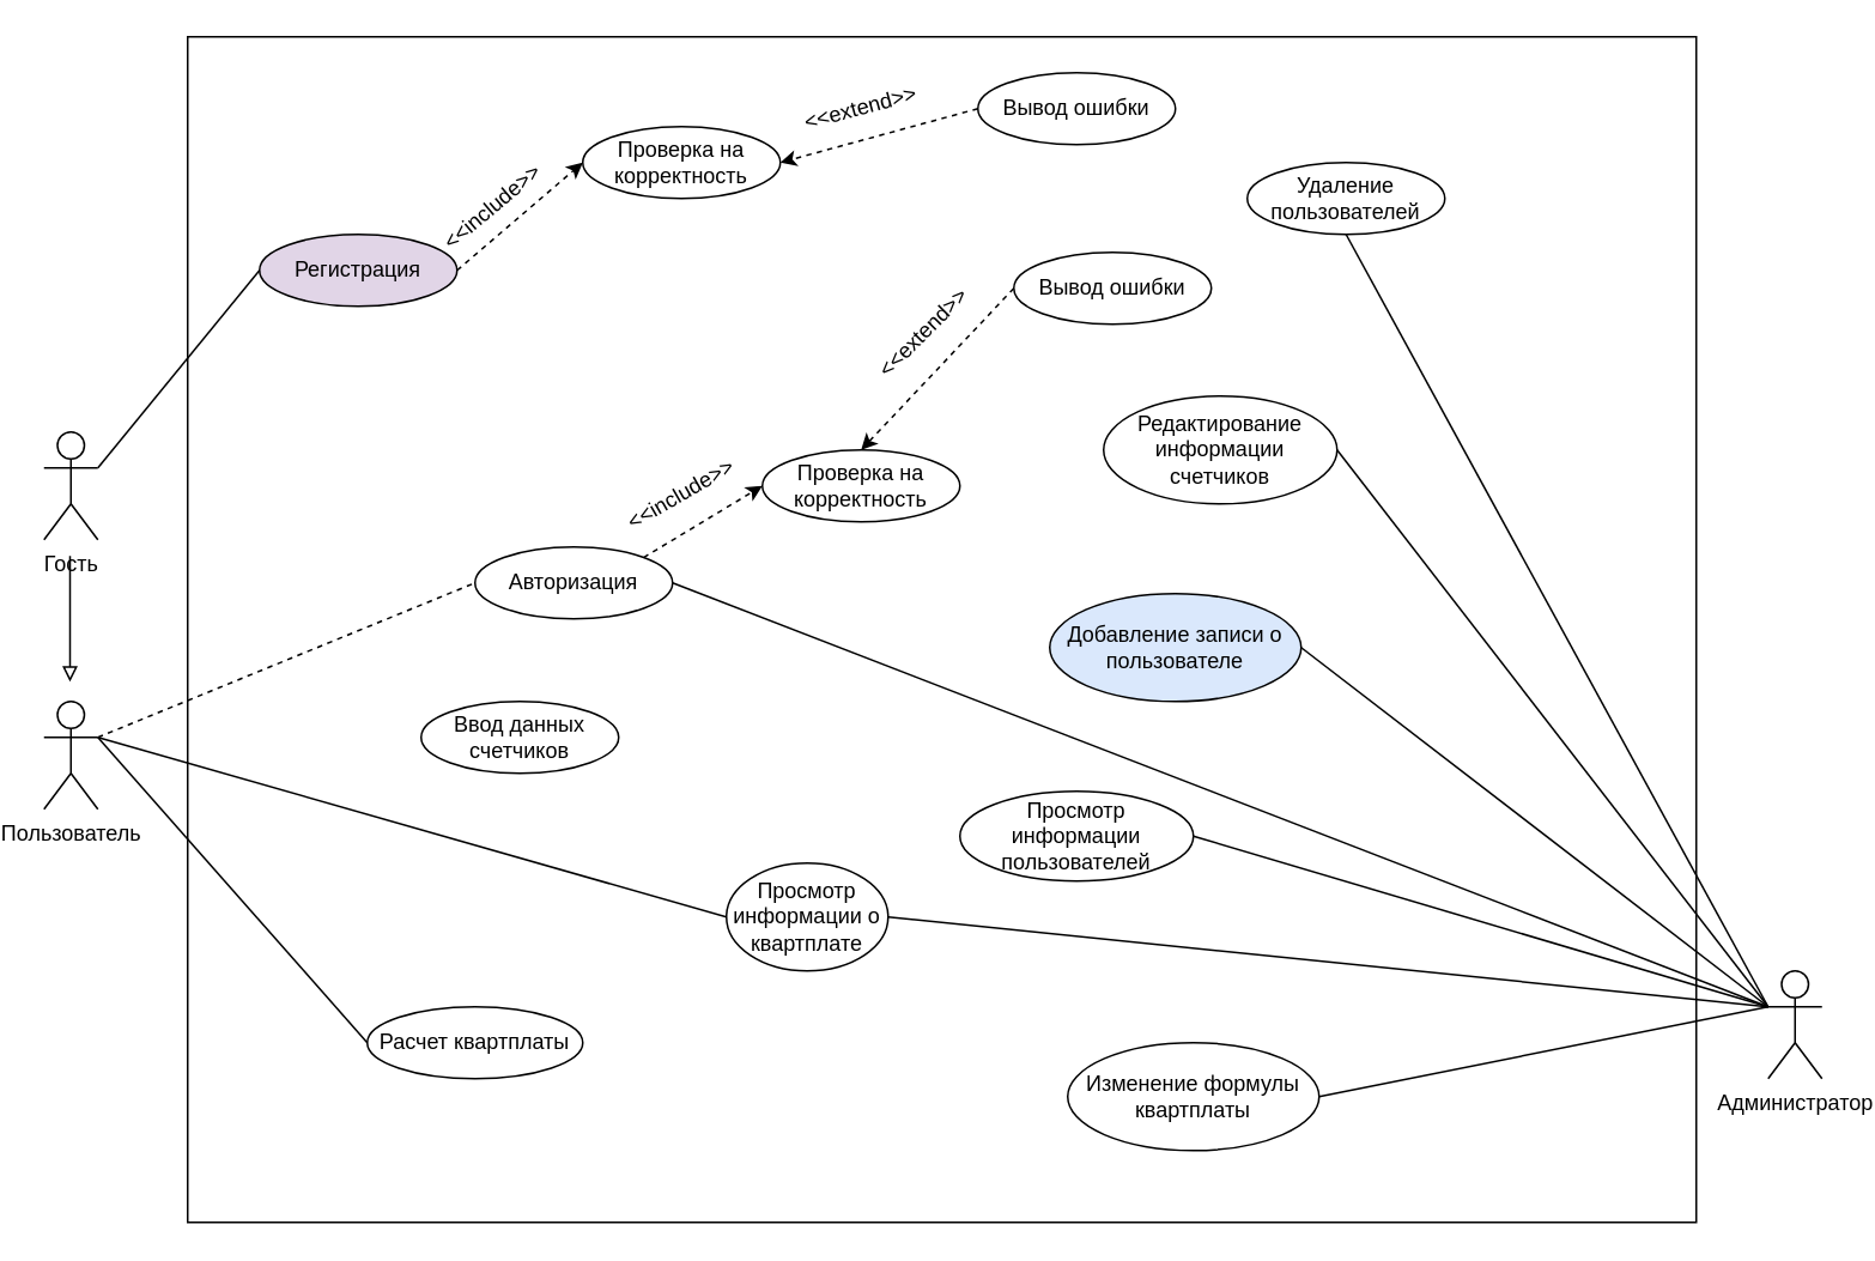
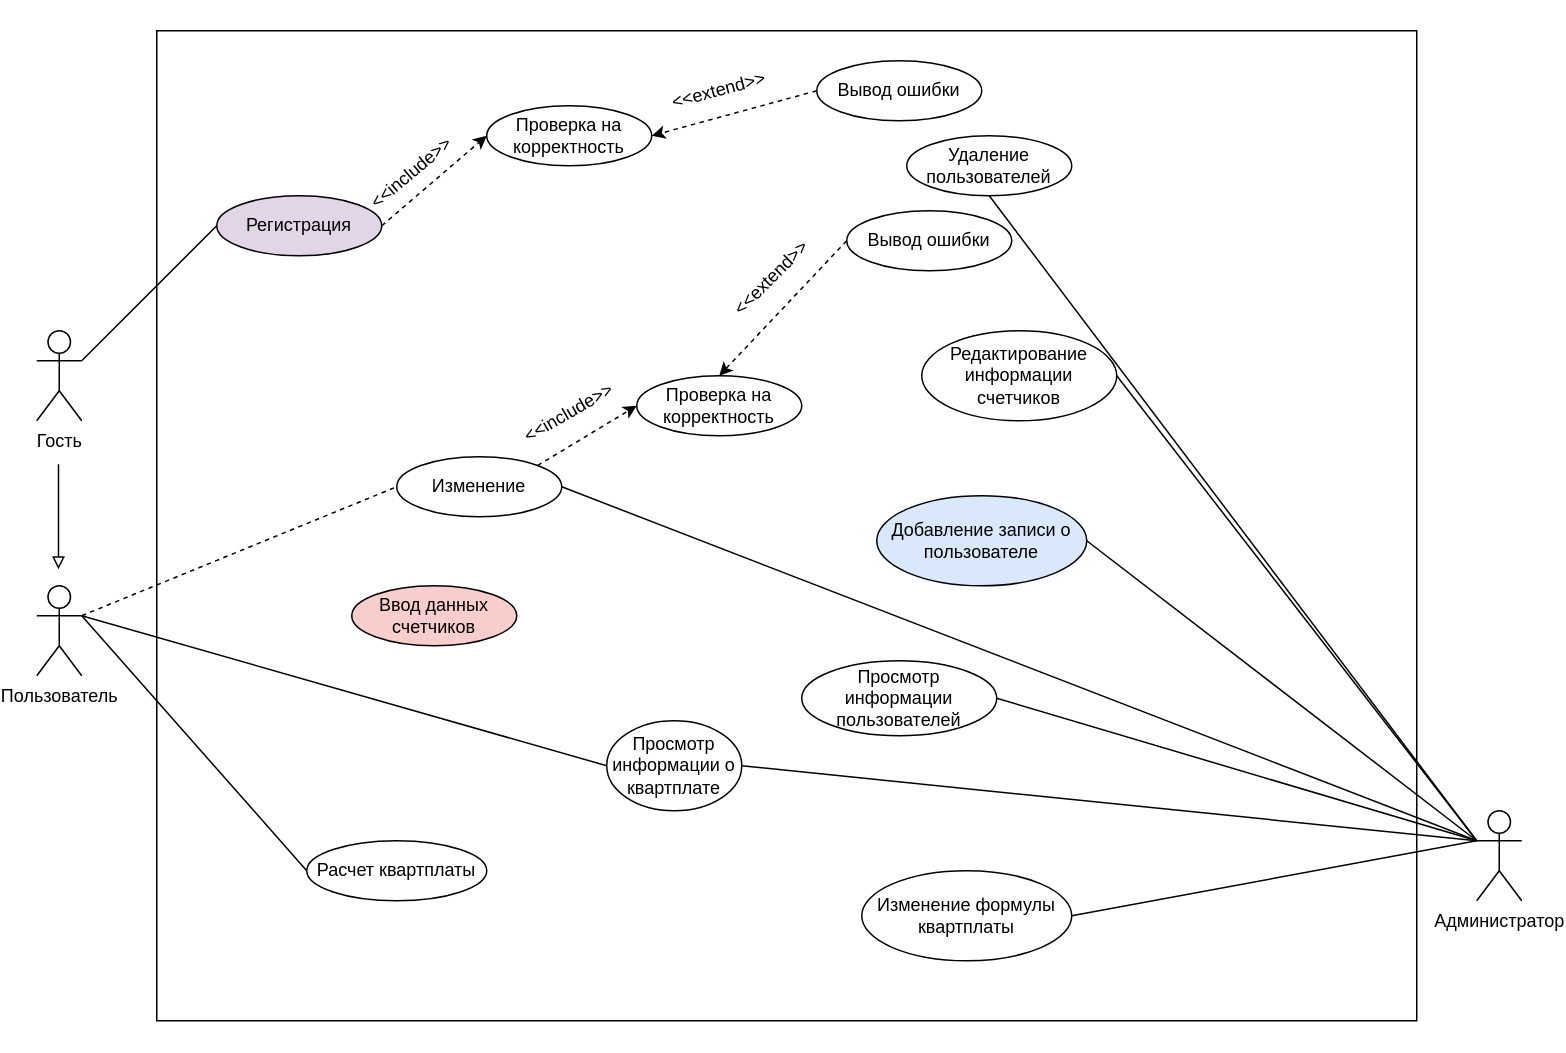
  <mxCell id="0" />
  <mxCell id="1" parent="0" />
- <mxCell id="2" value="Гость" style="shape=umlActor;verticalLabelPosition=bottom;verticalAlign=top;html=1;outlineConnect=0;" vertex="1" parent="1"><mxGeometry x="20" y="240" width="30" height="60" as="geometry" /></mxCell>
+ <mxCell id="2" value="Гость" style="shape=umlActor;verticalLabelPosition=bottom;verticalAlign=top;html=1;outlineConnect=0;" vertex="1" parent="1"><mxGeometry x="20" y="220" width="30" height="60" as="geometry" /></mxCell>
  <mxCell id="3" value="Пользователь" style="shape=umlActor;verticalLabelPosition=bottom;verticalAlign=top;html=1;outlineConnect=0;" vertex="1" parent="1"><mxGeometry x="20" y="390" width="30" height="60" as="geometry" /></mxCell>
  <mxCell id="4" value="" style="rounded=0;whiteSpace=wrap;html=1;" vertex="1" parent="1"><mxGeometry x="100" y="20" width="840" height="660" as="geometry" /></mxCell>
  <mxCell id="5" value="Администратор" style="shape=umlActor;verticalLabelPosition=bottom;verticalAlign=top;html=1;outlineConnect=0;" vertex="1" parent="1"><mxGeometry x="980" y="540" width="30" height="60" as="geometry" /></mxCell>
  <mxCell id="6" value="Регистрация" style="ellipse;whiteSpace=wrap;html=1;fillColor=#e1d5e7;" vertex="1" parent="1"><mxGeometry x="140" y="130" width="110" height="40" as="geometry" /></mxCell>
  <mxCell id="7" value="Проверка на корректность" style="ellipse;whiteSpace=wrap;html=1;" vertex="1" parent="1"><mxGeometry x="320" y="70" width="110" height="40" as="geometry" /></mxCell>
  <mxCell id="8" value="Вывод ошибки" style="ellipse;whiteSpace=wrap;html=1;" vertex="1" parent="1"><mxGeometry x="540" y="40" width="110" height="40" as="geometry" /></mxCell>
- <mxCell id="9" value="Авторизация" style="ellipse;whiteSpace=wrap;html=1;" vertex="1" parent="1"><mxGeometry x="260" y="304" width="110" height="40" as="geometry" /></mxCell>
- <mxCell id="10" value="Ввод данных счетчиков" style="ellipse;whiteSpace=wrap;html=1;" vertex="1" parent="1"><mxGeometry x="230" y="390" width="110" height="40" as="geometry" /></mxCell>
+ <mxCell id="9" value="Изменение" style="ellipse;whiteSpace=wrap;html=1;" vertex="1" parent="1"><mxGeometry x="260" y="304" width="110" height="40" as="geometry" /></mxCell>
+ <mxCell id="10" value="Ввод данных счетчиков" style="ellipse;whiteSpace=wrap;html=1;fillColor=#f8cecc;" vertex="1" parent="1"><mxGeometry x="230" y="390" width="110" height="40" as="geometry" /></mxCell>
  <mxCell id="11" value="Просмотр информации о квартплате" style="ellipse;whiteSpace=wrap;html=1;" vertex="1" parent="1"><mxGeometry x="400" y="480" width="90" height="60" as="geometry" /></mxCell>
  <mxCell id="12" value="Расчет квартплаты" style="ellipse;whiteSpace=wrap;html=1;" vertex="1" parent="1"><mxGeometry x="200" y="560" width="120" height="40" as="geometry" /></mxCell>
  <mxCell id="13" value="" style="endArrow=none;html=1;rounded=0;exitX=1;exitY=0.333;exitDx=0;exitDy=0;exitPerimeter=0;entryX=0;entryY=0.5;entryDx=0;entryDy=0;" edge="1" parent="1" source="2" target="6"><mxGeometry width="50" height="50" relative="1" as="geometry"><mxPoint x="440" y="330" as="sourcePoint" /><mxPoint x="490" y="280" as="targetPoint" /></mxGeometry></mxCell>
  <mxCell id="14" value="" style="endArrow=none;html=1;rounded=0;exitX=1;exitY=0.333;exitDx=0;exitDy=0;exitPerimeter=0;entryX=0;entryY=0.5;entryDx=0;entryDy=0;dashed=1;" edge="1" parent="1" source="3" target="9"><mxGeometry width="50" height="50" relative="1" as="geometry"><mxPoint x="440" y="330" as="sourcePoint" /><mxPoint x="490" y="280" as="targetPoint" /></mxGeometry></mxCell>
  <mxCell id="15" value="" style="endArrow=none;html=1;rounded=0;exitX=1;exitY=0.333;exitDx=0;exitDy=0;exitPerimeter=0;entryX=0;entryY=0.5;entryDx=0;entryDy=0;" edge="1" parent="1" source="3" target="11"><mxGeometry width="50" height="50" relative="1" as="geometry"><mxPoint x="440" y="330" as="sourcePoint" /><mxPoint x="490" y="280" as="targetPoint" /></mxGeometry></mxCell>
  <mxCell id="16" value="" style="endArrow=none;html=1;rounded=0;exitX=1;exitY=0.333;exitDx=0;exitDy=0;exitPerimeter=0;entryX=0;entryY=0.5;entryDx=0;entryDy=0;" edge="1" parent="1" source="3" target="12"><mxGeometry width="50" height="50" relative="1" as="geometry"><mxPoint x="440" y="330" as="sourcePoint" /><mxPoint x="490" y="280" as="targetPoint" /></mxGeometry></mxCell>
  <mxCell id="17" value="" style="endArrow=classic;html=1;rounded=0;exitX=1;exitY=0.5;exitDx=0;exitDy=0;entryX=0;entryY=0.5;entryDx=0;entryDy=0;dashed=1;" edge="1" parent="1" source="6" target="7"><mxGeometry width="50" height="50" relative="1" as="geometry"><mxPoint x="440" y="330" as="sourcePoint" /><mxPoint x="490" y="280" as="targetPoint" /></mxGeometry></mxCell>
  <mxCell id="18" value="" style="endArrow=classic;html=1;rounded=0;exitX=0;exitY=0.5;exitDx=0;exitDy=0;entryX=1;entryY=0.5;entryDx=0;entryDy=0;dashed=1;" edge="1" parent="1" source="8" target="7"><mxGeometry width="50" height="50" relative="1" as="geometry"><mxPoint x="440" y="330" as="sourcePoint" /><mxPoint x="490" y="280" as="targetPoint" /></mxGeometry></mxCell>
  <mxCell id="19" value="Проверка на корректность" style="ellipse;whiteSpace=wrap;html=1;" vertex="1" parent="1"><mxGeometry x="420" y="250" width="110" height="40" as="geometry" /></mxCell>
  <mxCell id="20" value="Вывод ошибки" style="ellipse;whiteSpace=wrap;html=1;" vertex="1" parent="1"><mxGeometry x="560" y="140" width="110" height="40" as="geometry" /></mxCell>
  <mxCell id="21" value="" style="endArrow=classic;html=1;rounded=0;exitX=1;exitY=0;exitDx=0;exitDy=0;entryX=0;entryY=0.5;entryDx=0;entryDy=0;dashed=1;" edge="1" parent="1" source="9" target="19"><mxGeometry width="50" height="50" relative="1" as="geometry"><mxPoint x="440" y="330" as="sourcePoint" /><mxPoint x="490" y="280" as="targetPoint" /></mxGeometry></mxCell>
  <mxCell id="22" value="" style="endArrow=classic;html=1;rounded=0;exitX=0;exitY=0.5;exitDx=0;exitDy=0;entryX=0.5;entryY=0;entryDx=0;entryDy=0;dashed=1;" edge="1" parent="1" source="20" target="19"><mxGeometry width="50" height="50" relative="1" as="geometry"><mxPoint x="440" y="330" as="sourcePoint" /><mxPoint x="490" y="280" as="targetPoint" /></mxGeometry></mxCell>
  <mxCell id="23" value="" style="endArrow=none;html=1;rounded=0;exitX=0;exitY=0.333;exitDx=0;exitDy=0;exitPerimeter=0;entryX=1;entryY=0.5;entryDx=0;entryDy=0;" edge="1" parent="1" source="5" target="9"><mxGeometry width="50" height="50" relative="1" as="geometry"><mxPoint x="440" y="330" as="sourcePoint" /><mxPoint x="490" y="280" as="targetPoint" /></mxGeometry></mxCell>
  <mxCell id="24" value="" style="endArrow=none;html=1;rounded=0;entryX=1;entryY=0.5;entryDx=0;entryDy=0;" edge="1" parent="1" target="11"><mxGeometry width="50" height="50" relative="1" as="geometry"><mxPoint x="980" y="560" as="sourcePoint" /><mxPoint x="490" y="280" as="targetPoint" /></mxGeometry></mxCell>
- <mxCell id="25" value="Удаление пользователей" style="ellipse;whiteSpace=wrap;html=1;" vertex="1" parent="1"><mxGeometry x="690" y="90" width="110" height="40" as="geometry" /></mxCell>
+ <mxCell id="25" value="Удаление пользователей" style="ellipse;whiteSpace=wrap;html=1;" vertex="1" parent="1"><mxGeometry x="600" y="90" width="110" height="40" as="geometry" /></mxCell>
  <mxCell id="26" value="Редактирование информации счетчиков" style="ellipse;whiteSpace=wrap;html=1;" vertex="1" parent="1"><mxGeometry x="610" y="220" width="130" height="60" as="geometry" /></mxCell>
  <mxCell id="27" value="Добавление записи о пользователе" style="ellipse;whiteSpace=wrap;html=1;fillColor=#dae8fc;" vertex="1" parent="1"><mxGeometry x="580" y="330" width="140" height="60" as="geometry" /></mxCell>
  <mxCell id="28" value="Просмотр информации пользователей" style="ellipse;whiteSpace=wrap;html=1;" vertex="1" parent="1"><mxGeometry x="530" y="440" width="130" height="50" as="geometry" /></mxCell>
- <mxCell id="29" value="Изменение формулы квартплаты" style="ellipse;whiteSpace=wrap;html=1;" vertex="1" parent="1"><mxGeometry x="590" y="580" width="140" height="60" as="geometry" /></mxCell>
+ <mxCell id="29" value="Изменение формулы квартплаты" style="ellipse;whiteSpace=wrap;html=1;" vertex="1" parent="1"><mxGeometry x="570" y="580" width="140" height="60" as="geometry" /></mxCell>
  <mxCell id="30" value="" style="endArrow=none;html=1;rounded=0;entryX=1;entryY=0.5;entryDx=0;entryDy=0;" edge="1" parent="1" target="28"><mxGeometry width="50" height="50" relative="1" as="geometry"><mxPoint x="980" y="560" as="sourcePoint" /><mxPoint x="490" y="280" as="targetPoint" /></mxGeometry></mxCell>
  <mxCell id="31" value="" style="endArrow=none;html=1;rounded=0;entryX=1;entryY=0.5;entryDx=0;entryDy=0;" edge="1" parent="1" target="27"><mxGeometry width="50" height="50" relative="1" as="geometry"><mxPoint x="980" y="560" as="sourcePoint" /><mxPoint x="490" y="280" as="targetPoint" /></mxGeometry></mxCell>
  <mxCell id="32" value="" style="endArrow=none;html=1;rounded=0;entryX=1;entryY=0.5;entryDx=0;entryDy=0;" edge="1" parent="1" target="26"><mxGeometry width="50" height="50" relative="1" as="geometry"><mxPoint x="980" y="560" as="sourcePoint" /><mxPoint x="490" y="280" as="targetPoint" /></mxGeometry></mxCell>
  <mxCell id="33" value="" style="endArrow=none;html=1;rounded=0;entryX=0.5;entryY=1;entryDx=0;entryDy=0;" edge="1" parent="1" target="25"><mxGeometry width="50" height="50" relative="1" as="geometry"><mxPoint x="980" y="560" as="sourcePoint" /><mxPoint x="790" y="230" as="targetPoint" /></mxGeometry></mxCell>
  <mxCell id="34" value="" style="endArrow=none;html=1;rounded=0;entryX=0;entryY=0.333;entryDx=0;entryDy=0;entryPerimeter=0;exitX=1;exitY=0.5;exitDx=0;exitDy=0;" edge="1" parent="1" source="29" target="5"><mxGeometry width="50" height="50" relative="1" as="geometry"><mxPoint x="440" y="330" as="sourcePoint" /><mxPoint x="490" y="280" as="targetPoint" /></mxGeometry></mxCell>
  <mxCell id="35" value="" style="endArrow=block;html=1;rounded=0;endFill=0;" edge="1" parent="1"><mxGeometry width="50" height="50" relative="1" as="geometry"><mxPoint x="34.5" y="309" as="sourcePoint" /><mxPoint x="34.5" y="379" as="targetPoint" /></mxGeometry></mxCell>
  <mxCell id="36" value="&amp;lt;&amp;lt;include&amp;gt;&amp;gt;" style="text;html=1;align=center;verticalAlign=middle;whiteSpace=wrap;rounded=0;rotation=-40;" vertex="1" parent="1"><mxGeometry x="240" y="100" width="60" height="30" as="geometry" /></mxCell>
  <mxCell id="37" value="&amp;lt;&amp;lt;include&amp;gt;&amp;gt;" style="text;html=1;align=center;verticalAlign=middle;whiteSpace=wrap;rounded=0;rotation=-30;" vertex="1" parent="1"><mxGeometry x="345" y="260" width="60" height="30" as="geometry" /></mxCell>
  <mxCell id="38" value="&amp;lt;&amp;lt;extend&amp;gt;&amp;gt;" style="text;html=1;align=center;verticalAlign=middle;whiteSpace=wrap;rounded=0;rotation=-15;" vertex="1" parent="1"><mxGeometry x="445" y="45" width="60" height="30" as="geometry" /></mxCell>
  <mxCell id="39" value="&amp;lt;&amp;lt;extend&amp;gt;&amp;gt;" style="text;html=1;align=center;verticalAlign=middle;whiteSpace=wrap;rounded=0;rotation=-45;" vertex="1" parent="1"><mxGeometry x="480" y="170" width="60" height="30" as="geometry" /></mxCell>
